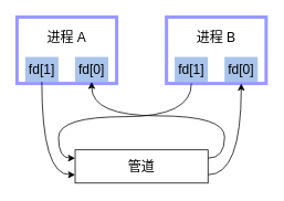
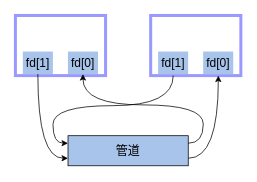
  <mxCell id="0" />
  <mxCell id="1" parent="0" />
  <mxCell id="2" value="" style="group" vertex="1" connectable="0" parent="1"><mxGeometry x="200" y="20" width="120" height="80" as="geometry" /></mxCell>
  <mxCell id="3" value="" style="rounded=0;whiteSpace=wrap;html=1;strokeWidth=4;strokeColor=#9999FF;fontSize=18;" vertex="1" parent="2"><mxGeometry width="120" height="80" as="geometry" /></mxCell>
- <mxCell id="4" value="进程 B" style="text;html=1;strokeColor=none;fillColor=none;align=center;verticalAlign=middle;whiteSpace=wrap;rounded=0;fontSize=16;" vertex="1" parent="2"><mxGeometry x="29.88" y="10" width="60" height="30" as="geometry" /></mxCell>
  <mxCell id="5" value="fd[1]" style="rounded=0;whiteSpace=wrap;html=1;strokeColor=none;strokeWidth=1;fontSize=16;fillColor=#A9C4EB;" vertex="1" parent="2"><mxGeometry x="9.88" y="48" width="40" height="30" as="geometry" /></mxCell>
  <mxCell id="6" value="fd[0]" style="rounded=0;whiteSpace=wrap;html=1;strokeColor=none;strokeWidth=1;fontSize=16;fillColor=#A9C4EB;" vertex="1" parent="2"><mxGeometry x="69.88" y="48" width="40" height="30" as="geometry" /></mxCell>
  <mxCell id="7" value="" style="group" vertex="1" connectable="0" parent="1"><mxGeometry x="20" y="20" width="120" height="80" as="geometry" /></mxCell>
  <mxCell id="8" value="" style="rounded=0;whiteSpace=wrap;html=1;strokeWidth=4;strokeColor=#9999FF;fontSize=18;" vertex="1" parent="7"><mxGeometry width="120" height="80" as="geometry" /></mxCell>
- <mxCell id="9" value="进程 A" style="text;html=1;strokeColor=none;fillColor=none;align=center;verticalAlign=middle;whiteSpace=wrap;rounded=0;fontSize=16;" vertex="1" parent="7"><mxGeometry x="29.88" y="10" width="60" height="30" as="geometry" /></mxCell>
  <mxCell id="10" value="fd[1]" style="rounded=0;whiteSpace=wrap;html=1;strokeColor=none;strokeWidth=1;fontSize=16;fillColor=#A9C4EB;" vertex="1" parent="7"><mxGeometry x="9.88" y="48" width="40" height="30" as="geometry" /></mxCell>
  <mxCell id="11" value="fd[0]" style="rounded=0;whiteSpace=wrap;html=1;strokeColor=none;strokeWidth=1;fontSize=16;fillColor=#A9C4EB;" vertex="1" parent="7"><mxGeometry x="69.88" y="48" width="40" height="30" as="geometry" /></mxCell>
  <mxCell id="12" style="edgeStyle=orthogonalEdgeStyle;curved=1;rounded=0;orthogonalLoop=1;jettySize=auto;html=1;exitX=1;exitY=0.75;exitDx=0;exitDy=0;entryX=0.75;entryY=1;entryDx=0;entryDy=0;elbow=vertical;" edge="1" parent="1" source="13" target="3"><mxGeometry relative="1" as="geometry" /></mxCell>
- <mxCell id="13" value="管道" style="rounded=0;whiteSpace=wrap;html=1;fontSize=16;" vertex="1" parent="1"><mxGeometry x="90" y="180" width="160" height="40" as="geometry" /></mxCell>
+ <mxCell id="13" value="管道" style="rounded=0;whiteSpace=wrap;html=1;fontSize=16;fillColor=#a9c4eb;" vertex="1" parent="1"><mxGeometry x="90" y="180" width="160" height="40" as="geometry" /></mxCell>
  <mxCell id="14" style="edgeStyle=orthogonalEdgeStyle;curved=1;rounded=0;orthogonalLoop=1;jettySize=auto;html=1;exitX=1;exitY=0.25;exitDx=0;exitDy=0;entryX=0.5;entryY=1;entryDx=0;entryDy=0;elbow=vertical;" edge="1" parent="1" source="13" target="11"><mxGeometry relative="1" as="geometry" /></mxCell>
  <mxCell id="15" style="edgeStyle=orthogonalEdgeStyle;curved=1;rounded=0;orthogonalLoop=1;jettySize=auto;html=1;exitX=0.5;exitY=1;exitDx=0;exitDy=0;entryX=0;entryY=0.75;entryDx=0;entryDy=0;elbow=vertical;" edge="1" parent="1" source="10" target="13"><mxGeometry relative="1" as="geometry" /></mxCell>
  <mxCell id="16" style="edgeStyle=orthogonalEdgeStyle;curved=1;rounded=0;orthogonalLoop=1;jettySize=auto;html=1;exitX=0.25;exitY=1;exitDx=0;exitDy=0;entryX=0;entryY=0.25;entryDx=0;entryDy=0;elbow=vertical;" edge="1" parent="1" source="3" target="13"><mxGeometry relative="1" as="geometry" /></mxCell>
